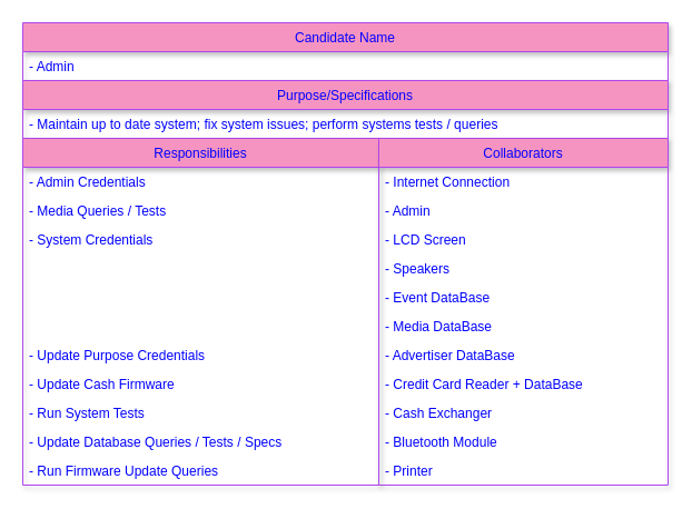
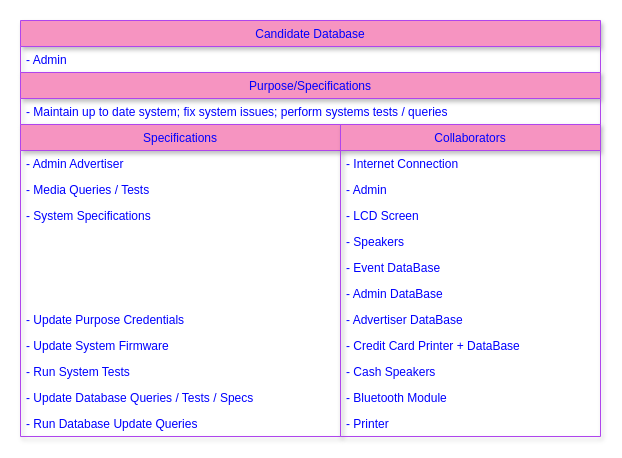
  <mxCell id="0" />
  <mxCell id="1" parent="0" />
- <mxCell id="2" value="Candidate Name" style="swimlane;fontStyle=0;childLayout=stackLayout;horizontal=1;startSize=26;horizontalStack=0;resizeParent=1;resizeParentMax=0;resizeLast=0;collapsible=1;marginBottom=0;rounded=0;sketch=0;strokeColor=#AF45ED;fillColor=#F694C1;fontColor=#0000FF;shadow=1;" vertex="1" parent="1"><mxGeometry x="20" y="20" width="580" height="52" as="geometry" /></mxCell>
+ <mxCell id="2" value="Candidate Database" style="swimlane;fontStyle=0;childLayout=stackLayout;horizontal=1;startSize=26;horizontalStack=0;resizeParent=1;resizeParentMax=0;resizeLast=0;collapsible=1;marginBottom=0;rounded=0;sketch=0;strokeColor=#AF45ED;fillColor=#F694C1;fontColor=#0000FF;shadow=1;" vertex="1" parent="1"><mxGeometry x="20" y="20" width="580" height="52" as="geometry" /></mxCell>
  <mxCell id="3" value="- Admin" style="text;strokeColor=none;fillColor=none;align=left;verticalAlign=top;spacingLeft=4;spacingRight=4;overflow=hidden;rotatable=0;points=[[0,0.5],[1,0.5]];portConstraint=eastwest;fontColor=#0000FF;shadow=1;" vertex="1" parent="2"><mxGeometry y="26" width="580" height="26" as="geometry" /></mxCell>
  <mxCell id="4" value="Purpose/Specifications" style="swimlane;fontStyle=0;childLayout=stackLayout;horizontal=1;startSize=26;horizontalStack=0;resizeParent=1;resizeParentMax=0;resizeLast=0;collapsible=1;marginBottom=0;rounded=0;sketch=0;strokeColor=#AF45ED;fillColor=#F694C1;fontColor=#0000FF;shadow=1;" vertex="1" parent="1"><mxGeometry x="20" y="72" width="580" height="52" as="geometry" /></mxCell>
  <mxCell id="5" value="- Maintain up to date system; fix system issues; perform systems tests / queries" style="text;strokeColor=none;fillColor=none;align=left;verticalAlign=top;spacingLeft=4;spacingRight=4;overflow=hidden;rotatable=0;points=[[0,0.5],[1,0.5]];portConstraint=eastwest;fontColor=#0000FF;shadow=1;" vertex="1" parent="4"><mxGeometry y="26" width="580" height="26" as="geometry" /></mxCell>
- <mxCell id="6" value="Responsibilities" style="swimlane;fontStyle=0;childLayout=stackLayout;horizontal=1;startSize=26;horizontalStack=0;resizeParent=1;resizeParentMax=0;resizeLast=0;collapsible=1;marginBottom=0;rounded=0;sketch=0;strokeColor=#AF45ED;fillColor=#F694C1;fontColor=#0000FF;shadow=1;" vertex="1" parent="1"><mxGeometry x="20" y="124" width="320" height="312" as="geometry" /></mxCell>
- <mxCell id="7" value="- Admin Credentials" style="text;strokeColor=none;fillColor=none;align=left;verticalAlign=top;spacingLeft=4;spacingRight=4;overflow=hidden;rotatable=0;points=[[0,0.5],[1,0.5]];portConstraint=eastwest;fontColor=#0000FF;shadow=1;" vertex="1" parent="6"><mxGeometry y="26" width="320" height="26" as="geometry" /></mxCell>
+ <mxCell id="6" value="Specifications" style="swimlane;fontStyle=0;childLayout=stackLayout;horizontal=1;startSize=26;horizontalStack=0;resizeParent=1;resizeParentMax=0;resizeLast=0;collapsible=1;marginBottom=0;rounded=0;sketch=0;strokeColor=#AF45ED;fillColor=#F694C1;fontColor=#0000FF;shadow=1;" vertex="1" parent="1"><mxGeometry x="20" y="124" width="320" height="312" as="geometry" /></mxCell>
+ <mxCell id="7" value="- Admin Advertiser" style="text;strokeColor=none;fillColor=none;align=left;verticalAlign=top;spacingLeft=4;spacingRight=4;overflow=hidden;rotatable=0;points=[[0,0.5],[1,0.5]];portConstraint=eastwest;fontColor=#0000FF;shadow=1;" vertex="1" parent="6"><mxGeometry y="26" width="320" height="26" as="geometry" /></mxCell>
  <mxCell id="8" value="- Media Queries / Tests" style="text;strokeColor=none;fillColor=none;align=left;verticalAlign=top;spacingLeft=4;spacingRight=4;overflow=hidden;rotatable=0;points=[[0,0.5],[1,0.5]];portConstraint=eastwest;fontColor=#0000FF;shadow=1;" vertex="1" parent="6"><mxGeometry y="52" width="320" height="26" as="geometry" /></mxCell>
- <mxCell id="9" value="- System Credentials" style="text;strokeColor=none;fillColor=none;align=left;verticalAlign=top;spacingLeft=4;spacingRight=4;overflow=hidden;rotatable=0;points=[[0,0.5],[1,0.5]];portConstraint=eastwest;fontColor=#0000FF;shadow=1;" vertex="1" parent="6"><mxGeometry y="78" width="320" height="26" as="geometry" /></mxCell>
+ <mxCell id="9" value="- System Specifications" style="text;strokeColor=none;fillColor=none;align=left;verticalAlign=top;spacingLeft=4;spacingRight=4;overflow=hidden;rotatable=0;points=[[0,0.5],[1,0.5]];portConstraint=eastwest;fontColor=#0000FF;shadow=1;" vertex="1" parent="6"><mxGeometry y="78" width="320" height="26" as="geometry" /></mxCell>
  <mxCell id="10" value=" " style="text;strokeColor=none;fillColor=none;align=left;verticalAlign=top;spacingLeft=4;spacingRight=4;overflow=hidden;rotatable=0;points=[[0,0.5],[1,0.5]];portConstraint=eastwest;fontColor=#0000FF;shadow=1;" vertex="1" parent="6"><mxGeometry y="104" width="320" height="26" as="geometry" /></mxCell>
  <mxCell id="11" value=" " style="text;strokeColor=none;fillColor=none;align=left;verticalAlign=top;spacingLeft=4;spacingRight=4;overflow=hidden;rotatable=0;points=[[0,0.5],[1,0.5]];portConstraint=eastwest;fontColor=#0000FF;shadow=1;" vertex="1" parent="6"><mxGeometry y="130" width="320" height="26" as="geometry" /></mxCell>
  <mxCell id="12" value=" " style="text;strokeColor=none;fillColor=none;align=left;verticalAlign=top;spacingLeft=4;spacingRight=4;overflow=hidden;rotatable=0;points=[[0,0.5],[1,0.5]];portConstraint=eastwest;fontColor=#0000FF;shadow=1;" vertex="1" parent="6"><mxGeometry y="156" width="320" height="26" as="geometry" /></mxCell>
  <mxCell id="13" value="- Update Purpose Credentials" style="text;strokeColor=none;fillColor=none;align=left;verticalAlign=top;spacingLeft=4;spacingRight=4;overflow=hidden;rotatable=0;points=[[0,0.5],[1,0.5]];portConstraint=eastwest;fontColor=#0000FF;shadow=1;" vertex="1" parent="6"><mxGeometry y="182" width="320" height="26" as="geometry" /></mxCell>
- <mxCell id="14" value="- Update Cash Firmware" style="text;strokeColor=none;fillColor=none;align=left;verticalAlign=top;spacingLeft=4;spacingRight=4;overflow=hidden;rotatable=0;points=[[0,0.5],[1,0.5]];portConstraint=eastwest;fontColor=#0000FF;shadow=1;" vertex="1" parent="6"><mxGeometry y="208" width="320" height="26" as="geometry" /></mxCell>
+ <mxCell id="14" value="- Update System Firmware" style="text;strokeColor=none;fillColor=none;align=left;verticalAlign=top;spacingLeft=4;spacingRight=4;overflow=hidden;rotatable=0;points=[[0,0.5],[1,0.5]];portConstraint=eastwest;fontColor=#0000FF;shadow=1;" vertex="1" parent="6"><mxGeometry y="208" width="320" height="26" as="geometry" /></mxCell>
  <mxCell id="15" value="- Run System Tests" style="text;strokeColor=none;fillColor=none;align=left;verticalAlign=top;spacingLeft=4;spacingRight=4;overflow=hidden;rotatable=0;points=[[0,0.5],[1,0.5]];portConstraint=eastwest;fontColor=#0000FF;shadow=1;" vertex="1" parent="6"><mxGeometry y="234" width="320" height="26" as="geometry" /></mxCell>
  <mxCell id="16" value="- Update Database Queries / Tests / Specs" style="text;strokeColor=none;fillColor=none;align=left;verticalAlign=top;spacingLeft=4;spacingRight=4;overflow=hidden;rotatable=0;points=[[0,0.5],[1,0.5]];portConstraint=eastwest;fontColor=#0000FF;shadow=1;" vertex="1" parent="6"><mxGeometry y="260" width="320" height="26" as="geometry" /></mxCell>
- <mxCell id="17" value="- Run Firmware Update Queries" style="text;strokeColor=none;fillColor=none;align=left;verticalAlign=top;spacingLeft=4;spacingRight=4;overflow=hidden;rotatable=0;points=[[0,0.5],[1,0.5]];portConstraint=eastwest;fontColor=#0000FF;shadow=1;" vertex="1" parent="6"><mxGeometry y="286" width="320" height="26" as="geometry" /></mxCell>
+ <mxCell id="17" value="- Run Database Update Queries" style="text;strokeColor=none;fillColor=none;align=left;verticalAlign=top;spacingLeft=4;spacingRight=4;overflow=hidden;rotatable=0;points=[[0,0.5],[1,0.5]];portConstraint=eastwest;fontColor=#0000FF;shadow=1;" vertex="1" parent="6"><mxGeometry y="286" width="320" height="26" as="geometry" /></mxCell>
  <mxCell id="18" value="Collaborators" style="swimlane;fontStyle=0;childLayout=stackLayout;horizontal=1;startSize=26;horizontalStack=0;resizeParent=1;resizeParentMax=0;resizeLast=0;collapsible=1;marginBottom=0;rounded=0;sketch=0;strokeColor=#AF45ED;fillColor=#F694C1;fontColor=#0000FF;shadow=1;" vertex="1" parent="1"><mxGeometry x="340" y="124" width="260" height="312" as="geometry" /></mxCell>
  <mxCell id="19" value="- Internet Connection" style="text;strokeColor=none;fillColor=none;align=left;verticalAlign=top;spacingLeft=4;spacingRight=4;overflow=hidden;rotatable=0;points=[[0,0.5],[1,0.5]];portConstraint=eastwest;fontColor=#0000FF;shadow=1;" vertex="1" parent="18"><mxGeometry y="26" width="260" height="26" as="geometry" /></mxCell>
  <mxCell id="20" value="- Admin" style="text;strokeColor=none;fillColor=none;align=left;verticalAlign=top;spacingLeft=4;spacingRight=4;overflow=hidden;rotatable=0;points=[[0,0.5],[1,0.5]];portConstraint=eastwest;fontColor=#0000FF;shadow=1;" vertex="1" parent="18"><mxGeometry y="52" width="260" height="26" as="geometry" /></mxCell>
  <mxCell id="21" value="- LCD Screen " style="text;strokeColor=none;fillColor=none;align=left;verticalAlign=top;spacingLeft=4;spacingRight=4;overflow=hidden;rotatable=0;points=[[0,0.5],[1,0.5]];portConstraint=eastwest;fontColor=#0000FF;shadow=1;" vertex="1" parent="18"><mxGeometry y="78" width="260" height="26" as="geometry" /></mxCell>
  <mxCell id="22" value="- Speakers    " style="text;strokeColor=none;fillColor=none;align=left;verticalAlign=top;spacingLeft=4;spacingRight=4;overflow=hidden;rotatable=0;points=[[0,0.5],[1,0.5]];portConstraint=eastwest;fontColor=#0000FF;shadow=1;" vertex="1" parent="18"><mxGeometry y="104" width="260" height="26" as="geometry" /></mxCell>
  <mxCell id="23" value="- Event DataBase" style="text;strokeColor=none;fillColor=none;align=left;verticalAlign=top;spacingLeft=4;spacingRight=4;overflow=hidden;rotatable=0;points=[[0,0.5],[1,0.5]];portConstraint=eastwest;fontColor=#0000FF;shadow=1;" vertex="1" parent="18"><mxGeometry y="130" width="260" height="26" as="geometry" /></mxCell>
- <mxCell id="24" value="- Media DataBase" style="text;strokeColor=none;fillColor=none;align=left;verticalAlign=top;spacingLeft=4;spacingRight=4;overflow=hidden;rotatable=0;points=[[0,0.5],[1,0.5]];portConstraint=eastwest;fontColor=#0000FF;shadow=1;" vertex="1" parent="18"><mxGeometry y="156" width="260" height="26" as="geometry" /></mxCell>
+ <mxCell id="24" value="- Admin DataBase" style="text;strokeColor=none;fillColor=none;align=left;verticalAlign=top;spacingLeft=4;spacingRight=4;overflow=hidden;rotatable=0;points=[[0,0.5],[1,0.5]];portConstraint=eastwest;fontColor=#0000FF;shadow=1;" vertex="1" parent="18"><mxGeometry y="156" width="260" height="26" as="geometry" /></mxCell>
  <mxCell id="25" value="- Advertiser DataBase" style="text;strokeColor=none;fillColor=none;align=left;verticalAlign=top;spacingLeft=4;spacingRight=4;overflow=hidden;rotatable=0;points=[[0,0.5],[1,0.5]];portConstraint=eastwest;fontColor=#0000FF;shadow=1;" vertex="1" parent="18"><mxGeometry y="182" width="260" height="26" as="geometry" /></mxCell>
- <mxCell id="26" value="- Credit Card Reader + DataBase" style="text;strokeColor=none;fillColor=none;align=left;verticalAlign=top;spacingLeft=4;spacingRight=4;overflow=hidden;rotatable=0;points=[[0,0.5],[1,0.5]];portConstraint=eastwest;fontColor=#0000FF;shadow=1;" vertex="1" parent="18"><mxGeometry y="208" width="260" height="26" as="geometry" /></mxCell>
- <mxCell id="27" value="- Cash Exchanger" style="text;strokeColor=none;fillColor=none;align=left;verticalAlign=top;spacingLeft=4;spacingRight=4;overflow=hidden;rotatable=0;points=[[0,0.5],[1,0.5]];portConstraint=eastwest;fontColor=#0000FF;shadow=1;" vertex="1" parent="18"><mxGeometry y="234" width="260" height="26" as="geometry" /></mxCell>
+ <mxCell id="26" value="- Credit Card Printer + DataBase" style="text;strokeColor=none;fillColor=none;align=left;verticalAlign=top;spacingLeft=4;spacingRight=4;overflow=hidden;rotatable=0;points=[[0,0.5],[1,0.5]];portConstraint=eastwest;fontColor=#0000FF;shadow=1;" vertex="1" parent="18"><mxGeometry y="208" width="260" height="26" as="geometry" /></mxCell>
+ <mxCell id="27" value="- Cash Speakers" style="text;strokeColor=none;fillColor=none;align=left;verticalAlign=top;spacingLeft=4;spacingRight=4;overflow=hidden;rotatable=0;points=[[0,0.5],[1,0.5]];portConstraint=eastwest;fontColor=#0000FF;shadow=1;" vertex="1" parent="18"><mxGeometry y="234" width="260" height="26" as="geometry" /></mxCell>
  <mxCell id="28" value="- Bluetooth Module" style="text;strokeColor=none;fillColor=none;align=left;verticalAlign=top;spacingLeft=4;spacingRight=4;overflow=hidden;rotatable=0;points=[[0,0.5],[1,0.5]];portConstraint=eastwest;fontColor=#0000FF;shadow=1;" vertex="1" parent="18"><mxGeometry y="260" width="260" height="26" as="geometry" /></mxCell>
  <mxCell id="29" value="- Printer" style="text;strokeColor=none;fillColor=none;align=left;verticalAlign=top;spacingLeft=4;spacingRight=4;overflow=hidden;rotatable=0;points=[[0,0.5],[1,0.5]];portConstraint=eastwest;fontColor=#0000FF;shadow=1;" vertex="1" parent="18"><mxGeometry y="286" width="260" height="26" as="geometry" /></mxCell>
  <mxCell id="30" style="edgeStyle=orthogonalEdgeStyle;curved=0;rounded=1;sketch=0;orthogonalLoop=1;jettySize=auto;html=1;exitX=1;exitY=0.5;exitDx=0;exitDy=0;fontColor=#0000FF;strokeColor=#60E696;fillColor=#F694C1;shadow=1;" edge="1" parent="18"><mxGeometry relative="1" as="geometry"><mxPoint x="260" y="65" as="sourcePoint" /><mxPoint x="260" y="65" as="targetPoint" /></mxGeometry></mxCell>
